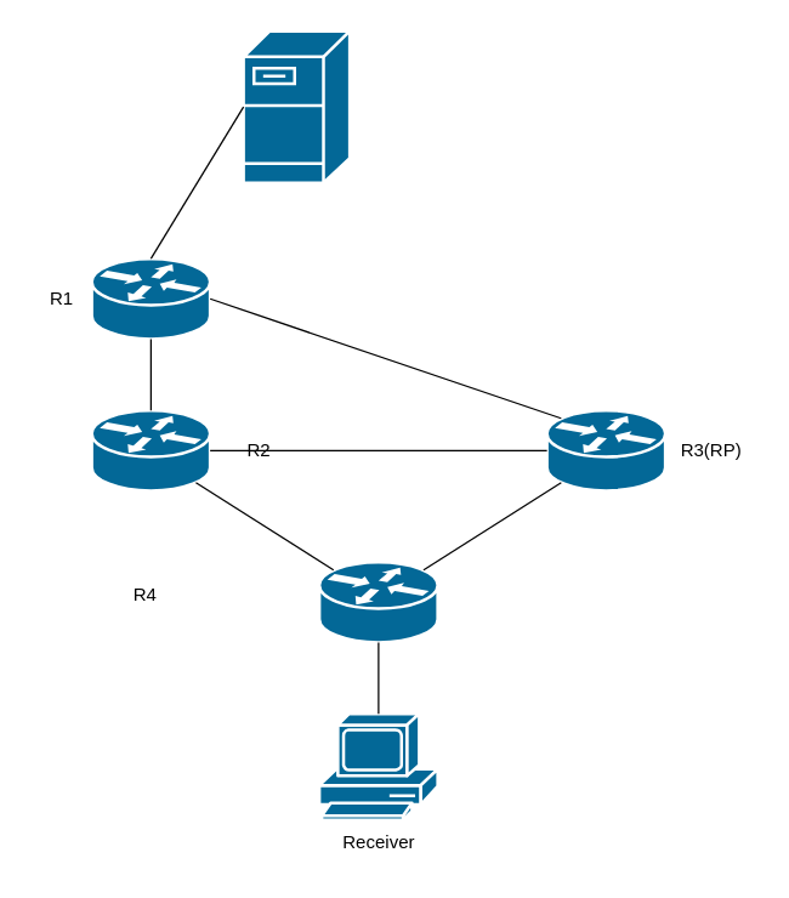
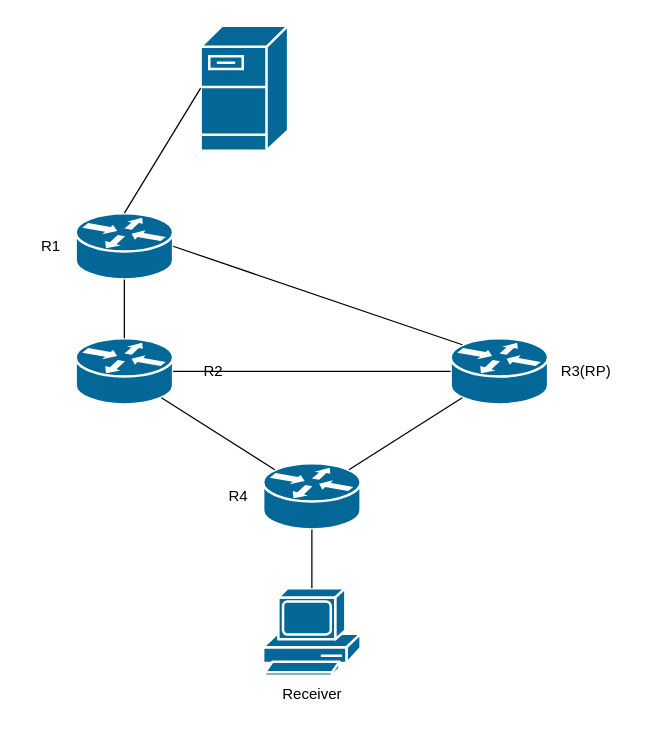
  <mxCell id="0" />
  <mxCell id="1" parent="0" />
  <mxCell id="2" value="" style="shape=mxgraph.cisco.routers.router;sketch=0;html=1;pointerEvents=1;dashed=0;fillColor=#036897;strokeColor=#ffffff;strokeWidth=2;verticalLabelPosition=bottom;verticalAlign=top;align=center;outlineConnect=0;" vertex="1" parent="1"><mxGeometry x="60" y="270" width="78" height="53" as="geometry" /></mxCell>
  <mxCell id="3" value="" style="shape=mxgraph.cisco.routers.router;sketch=0;html=1;pointerEvents=1;dashed=0;fillColor=#036897;strokeColor=#ffffff;strokeWidth=2;verticalLabelPosition=bottom;verticalAlign=top;align=center;outlineConnect=0;" vertex="1" parent="1"><mxGeometry x="360" y="270" width="78" height="53" as="geometry" /></mxCell>
  <mxCell id="4" value="" style="shape=mxgraph.cisco.routers.router;sketch=0;html=1;pointerEvents=1;dashed=0;fillColor=#036897;strokeColor=#ffffff;strokeWidth=2;verticalLabelPosition=bottom;verticalAlign=top;align=center;outlineConnect=0;" vertex="1" parent="1"><mxGeometry x="210" y="370" width="78" height="53" as="geometry" /></mxCell>
  <mxCell id="5" value="" style="shape=mxgraph.cisco.routers.router;sketch=0;html=1;pointerEvents=1;dashed=0;fillColor=#036897;strokeColor=#ffffff;strokeWidth=2;verticalLabelPosition=bottom;verticalAlign=top;align=center;outlineConnect=0;" vertex="1" parent="1"><mxGeometry x="60" y="170" width="78" height="53" as="geometry" /></mxCell>
  <mxCell id="6" value="" style="shape=mxgraph.cisco.computers_and_peripherals.pc;html=1;pointerEvents=1;dashed=0;fillColor=#036897;strokeColor=#ffffff;strokeWidth=2;verticalLabelPosition=bottom;verticalAlign=top;align=center;outlineConnect=0;" vertex="1" parent="1"><mxGeometry x="210" y="470" width="78" height="70" as="geometry" /></mxCell>
  <mxCell id="7" value="" style="endArrow=none;html=1;rounded=0;entryX=0.12;entryY=0.9;entryDx=0;entryDy=0;entryPerimeter=0;exitX=0.88;exitY=0.1;exitDx=0;exitDy=0;exitPerimeter=0;" edge="1" parent="1" source="4" target="3"><mxGeometry width="50" height="50" relative="1" as="geometry"><mxPoint x="390" y="420" as="sourcePoint" /><mxPoint x="440" y="370" as="targetPoint" /></mxGeometry></mxCell>
  <mxCell id="8" value="" style="endArrow=none;html=1;rounded=0;entryX=0.5;entryY=1;entryDx=0;entryDy=0;entryPerimeter=0;exitX=0.5;exitY=0;exitDx=0;exitDy=0;exitPerimeter=0;" edge="1" parent="1" source="6" target="4"><mxGeometry width="50" height="50" relative="1" as="geometry"><mxPoint x="285" y="547" as="sourcePoint" /><mxPoint x="435" y="490" as="targetPoint" /></mxGeometry></mxCell>
  <mxCell id="9" value="" style="endArrow=none;html=1;rounded=0;entryX=0.12;entryY=0.1;entryDx=0;entryDy=0;entryPerimeter=0;exitX=0.88;exitY=0.9;exitDx=0;exitDy=0;exitPerimeter=0;" edge="1" parent="1" source="2" target="4"><mxGeometry width="50" height="50" relative="1" as="geometry"><mxPoint x="60" y="475" as="sourcePoint" /><mxPoint x="210" y="418" as="targetPoint" /></mxGeometry></mxCell>
  <mxCell id="10" value="" style="endArrow=none;html=1;rounded=0;entryX=0.5;entryY=1;entryDx=0;entryDy=0;entryPerimeter=0;exitX=0.5;exitY=0;exitDx=0;exitDy=0;exitPerimeter=0;" edge="1" parent="1" source="2" target="5"><mxGeometry width="50" height="50" relative="1" as="geometry"><mxPoint x="110" y="295" as="sourcePoint" /><mxPoint x="260" y="238" as="targetPoint" /></mxGeometry></mxCell>
  <mxCell id="11" value="" style="shape=mxgraph.cisco.servers.fileserver;sketch=0;html=1;pointerEvents=1;dashed=0;fillColor=#036897;strokeColor=#ffffff;strokeWidth=2;verticalLabelPosition=bottom;verticalAlign=top;align=center;outlineConnect=0;" vertex="1" parent="1"><mxGeometry x="160" y="20" width="70" height="100" as="geometry" /></mxCell>
  <mxCell id="12" value="" style="endArrow=none;html=1;rounded=0;entryX=0;entryY=0.5;entryDx=0;entryDy=0;entryPerimeter=0;exitX=0.5;exitY=0;exitDx=0;exitDy=0;exitPerimeter=0;" edge="1" parent="1" source="5" target="11"><mxGeometry width="50" height="50" relative="1" as="geometry"><mxPoint x="160" y="157" as="sourcePoint" /><mxPoint x="310" y="100" as="targetPoint" /></mxGeometry></mxCell>
  <mxCell id="13" value="" style="endArrow=none;html=1;rounded=0;entryX=0.12;entryY=0.1;entryDx=0;entryDy=0;entryPerimeter=0;exitX=1;exitY=0.5;exitDx=0;exitDy=0;exitPerimeter=0;" edge="1" parent="1" source="5" target="3"><mxGeometry width="50" height="50" relative="1" as="geometry"><mxPoint x="180" y="227" as="sourcePoint" /><mxPoint x="330" y="170" as="targetPoint" /></mxGeometry></mxCell>
  <mxCell id="14" value="Receiver" style="text;html=1;align=center;verticalAlign=middle;resizable=0;points=[];autosize=1;strokeColor=none;fillColor=none;" vertex="1" parent="1"><mxGeometry x="214" y="540" width="70" height="30" as="geometry" /></mxCell>
  <mxCell id="15" value="R3(RP)" style="text;html=1;align=center;verticalAlign=middle;resizable=0;points=[];autosize=1;strokeColor=none;fillColor=none;" vertex="1" parent="1"><mxGeometry x="438" y="281.5" width="60" height="30" as="geometry" /></mxCell>
  <mxCell id="16" value="R2" style="text;html=1;align=center;verticalAlign=middle;resizable=0;points=[];autosize=1;strokeColor=none;fillColor=none;" vertex="1" parent="1"><mxGeometry x="150" y="281.5" width="40" height="30" as="geometry" /></mxCell>
  <mxCell id="17" value="R1" style="text;html=1;align=center;verticalAlign=middle;resizable=0;points=[];autosize=1;strokeColor=none;fillColor=none;" vertex="1" parent="1"><mxGeometry x="20" y="181.5" width="40" height="30" as="geometry" /></mxCell>
- <mxCell id="18" value="R4" style="text;html=1;align=center;verticalAlign=middle;resizable=0;points=[];autosize=1;strokeColor=none;fillColor=none;" vertex="1" parent="1"><mxGeometry x="75" y="376.5" width="40" height="30" as="geometry" /></mxCell>
+ <mxCell id="18" value="R4" style="text;html=1;align=center;verticalAlign=middle;resizable=0;points=[];autosize=1;strokeColor=none;fillColor=none;" vertex="1" parent="1"><mxGeometry x="170" y="381.5" width="40" height="30" as="geometry" /></mxCell>
  <mxCell id="19" value="" style="endArrow=none;html=1;rounded=0;entryX=0;entryY=0.5;entryDx=0;entryDy=0;entryPerimeter=0;exitX=1;exitY=0.5;exitDx=0;exitDy=0;exitPerimeter=0;" edge="1" parent="1" source="2" target="3"><mxGeometry width="50" height="50" relative="1" as="geometry"><mxPoint x="160" y="323" as="sourcePoint" /><mxPoint x="310" y="266" as="targetPoint" /></mxGeometry></mxCell>
